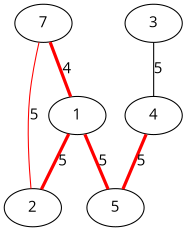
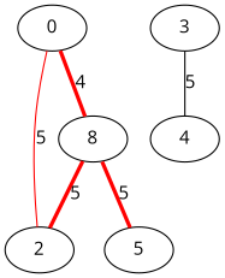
  graph {
    fontname="Open Sans"
    node [fontname="Open Sans"]
    edge [color=red fontname="Open Sans" penwidth=3 weight=5]
-   0 [label=7]
-   1
+   0
+   1 [label=8]
    2
    5
    3
    4
    0 -- 1 [label=4]
    0 -- 2 [label=5 penwidth=""]
    1 -- 2 [label=5]
    1 -- 5 [label=5]
    3 -- 4 [label=5 color="" penwidth=""]
-   4 -- 5 [label=5]
  }
